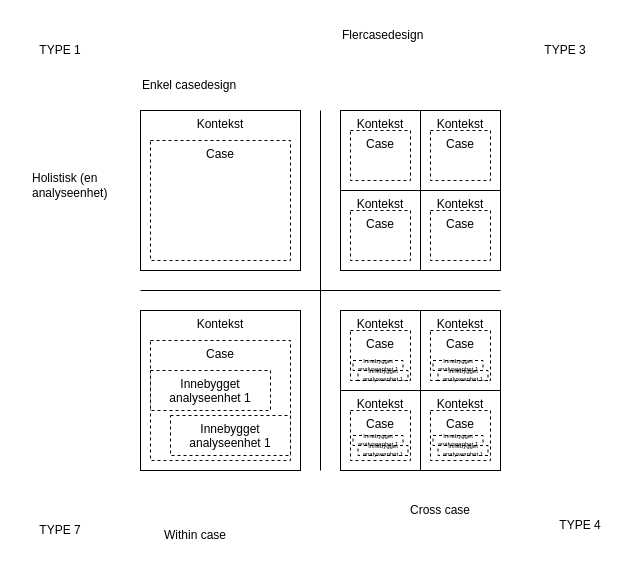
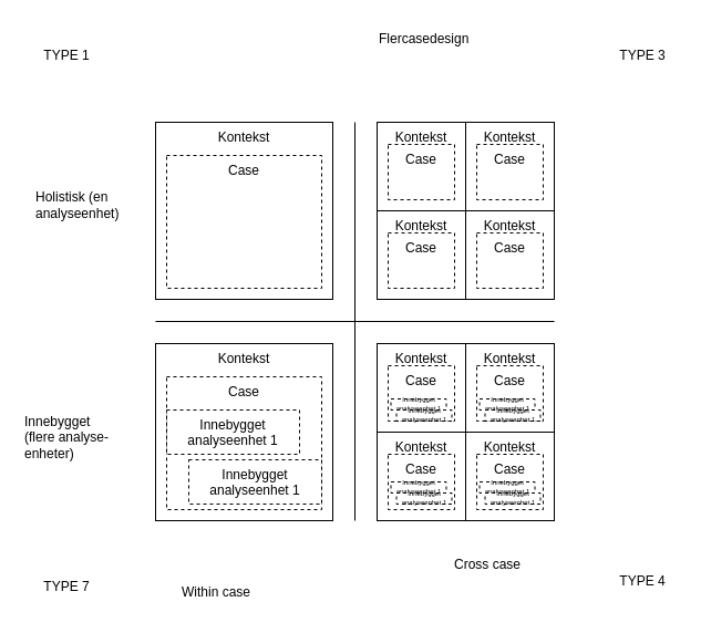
  <mxCell id="0" />
  <mxCell id="1" parent="0" />
  <mxCell id="2" value="Kontekst" style="rounded=0;whiteSpace=wrap;html=1;verticalAlign=top;" vertex="1" parent="1"><mxGeometry x="140" y="110" width="160" height="160" as="geometry" /></mxCell>
  <mxCell id="3" value="Case" style="rounded=0;whiteSpace=wrap;html=1;verticalAlign=top;dashed=1;" vertex="1" parent="1"><mxGeometry x="150" y="140" width="140" height="120" as="geometry" /></mxCell>
  <mxCell id="4" value="Kontekst" style="rounded=0;whiteSpace=wrap;html=1;verticalAlign=top;" vertex="1" parent="1"><mxGeometry x="140" y="310" width="160" height="160" as="geometry" /></mxCell>
  <mxCell id="5" value="Case" style="rounded=0;whiteSpace=wrap;html=1;verticalAlign=top;dashed=1;" vertex="1" parent="1"><mxGeometry x="150" y="340" width="140" height="120" as="geometry" /></mxCell>
  <mxCell id="6" value="Innebygget analyseenhet 1" style="rounded=0;whiteSpace=wrap;html=1;verticalAlign=top;dashed=1;" vertex="1" parent="1"><mxGeometry x="150" y="370" width="120" height="40" as="geometry" /></mxCell>
  <mxCell id="7" value="Innebygget analyseenhet 1" style="rounded=0;whiteSpace=wrap;html=1;verticalAlign=top;dashed=1;" vertex="1" parent="1"><mxGeometry x="170" y="415" width="120" height="40" as="geometry" /></mxCell>
  <mxCell id="8" value="Kontekst" style="rounded=0;whiteSpace=wrap;html=1;verticalAlign=top;" vertex="1" parent="1"><mxGeometry x="340" y="110" width="80" height="80" as="geometry" /></mxCell>
  <mxCell id="9" value="Case" style="rounded=0;whiteSpace=wrap;html=1;verticalAlign=top;dashed=1;" vertex="1" parent="1"><mxGeometry x="350" y="130" width="60" height="50" as="geometry" /></mxCell>
  <mxCell id="10" value="Kontekst" style="rounded=0;whiteSpace=wrap;html=1;verticalAlign=top;" vertex="1" parent="1"><mxGeometry x="340" y="190" width="80" height="80" as="geometry" /></mxCell>
  <mxCell id="11" value="Case" style="rounded=0;whiteSpace=wrap;html=1;verticalAlign=top;dashed=1;" vertex="1" parent="1"><mxGeometry x="350" y="210" width="60" height="50" as="geometry" /></mxCell>
  <mxCell id="12" value="Kontekst" style="rounded=0;whiteSpace=wrap;html=1;verticalAlign=top;" vertex="1" parent="1"><mxGeometry x="420" y="110" width="80" height="80" as="geometry" /></mxCell>
  <mxCell id="13" value="Case" style="rounded=0;whiteSpace=wrap;html=1;verticalAlign=top;dashed=1;" vertex="1" parent="1"><mxGeometry x="430" y="130" width="60" height="50" as="geometry" /></mxCell>
  <mxCell id="14" value="Kontekst" style="rounded=0;whiteSpace=wrap;html=1;verticalAlign=top;" vertex="1" parent="1"><mxGeometry x="420" y="190" width="80" height="80" as="geometry" /></mxCell>
  <mxCell id="15" value="Case" style="rounded=0;whiteSpace=wrap;html=1;verticalAlign=top;dashed=1;" vertex="1" parent="1"><mxGeometry x="430" y="210" width="60" height="50" as="geometry" /></mxCell>
  <mxCell id="16" value="Kontekst" style="rounded=0;whiteSpace=wrap;html=1;verticalAlign=top;" vertex="1" parent="1"><mxGeometry x="340" y="310" width="80" height="80" as="geometry" /></mxCell>
  <mxCell id="17" value="Kontekst" style="rounded=0;whiteSpace=wrap;html=1;verticalAlign=top;" vertex="1" parent="1"><mxGeometry x="420" y="310" width="80" height="80" as="geometry" /></mxCell>
  <mxCell id="18" value="Kontekst" style="rounded=0;whiteSpace=wrap;html=1;verticalAlign=top;" vertex="1" parent="1"><mxGeometry x="340" y="390" width="80" height="80" as="geometry" /></mxCell>
  <mxCell id="19" value="Kontekst" style="rounded=0;whiteSpace=wrap;html=1;verticalAlign=top;" vertex="1" parent="1"><mxGeometry x="420" y="390" width="80" height="80" as="geometry" /></mxCell>
  <mxCell id="20" value="Case" style="rounded=0;whiteSpace=wrap;html=1;verticalAlign=top;dashed=1;" vertex="1" parent="1"><mxGeometry x="350" y="330" width="60" height="50" as="geometry" /></mxCell>
  <mxCell id="21" value="Case" style="rounded=0;whiteSpace=wrap;html=1;verticalAlign=top;dashed=1;" vertex="1" parent="1"><mxGeometry x="430" y="330" width="60" height="50" as="geometry" /></mxCell>
  <mxCell id="22" value="Case" style="rounded=0;whiteSpace=wrap;html=1;verticalAlign=top;dashed=1;" vertex="1" parent="1"><mxGeometry x="350" y="410" width="60" height="50" as="geometry" /></mxCell>
  <mxCell id="23" value="Case" style="rounded=0;whiteSpace=wrap;html=1;verticalAlign=top;dashed=1;" vertex="1" parent="1"><mxGeometry x="430" y="410" width="60" height="50" as="geometry" /></mxCell>
  <mxCell id="24" value="Innebygget analyseenhet 1" style="rounded=0;whiteSpace=wrap;html=1;verticalAlign=middle;dashed=1;fontSize=6;" vertex="1" parent="1"><mxGeometry x="352.5" y="435" width="50" height="10" as="geometry" /></mxCell>
  <mxCell id="25" value="Innebygget analyseenhet 1" style="rounded=0;whiteSpace=wrap;html=1;verticalAlign=middle;dashed=1;fontSize=6;" vertex="1" parent="1"><mxGeometry x="357.5" y="445" width="50" height="10" as="geometry" /></mxCell>
  <mxCell id="26" value="Innebygget analyseenhet 1" style="rounded=0;whiteSpace=wrap;html=1;verticalAlign=middle;dashed=1;fontSize=6;" vertex="1" parent="1"><mxGeometry x="432.5" y="435" width="50" height="10" as="geometry" /></mxCell>
  <mxCell id="27" value="Innebygget analyseenhet 1" style="rounded=0;whiteSpace=wrap;html=1;verticalAlign=middle;dashed=1;fontSize=6;" vertex="1" parent="1"><mxGeometry x="437.5" y="445" width="50" height="10" as="geometry" /></mxCell>
  <mxCell id="28" value="Innebygget analyseenhet 1" style="rounded=0;whiteSpace=wrap;html=1;verticalAlign=middle;dashed=1;fontSize=6;" vertex="1" parent="1"><mxGeometry x="352.5" y="360" width="50" height="10" as="geometry" /></mxCell>
  <mxCell id="29" value="Innebygget analyseenhet 1" style="rounded=0;whiteSpace=wrap;html=1;verticalAlign=middle;dashed=1;fontSize=6;" vertex="1" parent="1"><mxGeometry x="357.5" y="370" width="50" height="10" as="geometry" /></mxCell>
  <mxCell id="30" value="Innebygget analyseenhet 1" style="rounded=0;whiteSpace=wrap;html=1;verticalAlign=middle;dashed=1;fontSize=6;" vertex="1" parent="1"><mxGeometry x="432.5" y="360" width="50" height="10" as="geometry" /></mxCell>
  <mxCell id="31" value="Innebygget analyseenhet 1" style="rounded=0;whiteSpace=wrap;html=1;verticalAlign=middle;dashed=1;fontSize=6;" vertex="1" parent="1"><mxGeometry x="437.5" y="370" width="50" height="10" as="geometry" /></mxCell>
  <mxCell id="32" value="" style="endArrow=none;html=1;rounded=0;" edge="1" parent="1"><mxGeometry width="50" height="50" relative="1" as="geometry"><mxPoint x="320" y="470" as="sourcePoint" /><mxPoint x="320" y="110" as="targetPoint" /></mxGeometry></mxCell>
  <mxCell id="33" value="" style="endArrow=none;html=1;rounded=0;" edge="1" parent="1"><mxGeometry width="50" height="50" relative="1" as="geometry"><mxPoint x="140" y="290" as="sourcePoint" /><mxPoint x="500" y="290" as="targetPoint" /></mxGeometry></mxCell>
- <mxCell id="34" value="Enkel casedesign" style="text;html=1;align=left;verticalAlign=middle;whiteSpace=wrap;rounded=0;" vertex="1" parent="1"><mxGeometry x="140" y="70" width="160" height="30" as="geometry" /></mxCell>
  <mxCell id="35" value="Flercasedesign" style="text;html=1;align=left;verticalAlign=middle;whiteSpace=wrap;rounded=0;" vertex="1" parent="1"><mxGeometry x="340" y="20" width="160" height="30" as="geometry" /></mxCell>
  <mxCell id="36" value="Holistisk (en analyseenhet)" style="text;html=1;align=left;verticalAlign=middle;whiteSpace=wrap;rounded=0;" vertex="1" parent="1"><mxGeometry x="30" y="140" width="80" height="90" as="geometry" /></mxCell>
+ <mxCell id="37" value="Innebygget (flere analyse-enheter)" style="text;html=1;align=left;verticalAlign=middle;whiteSpace=wrap;rounded=0;" vertex="1" parent="1"><mxGeometry y="350" width="80" height="90" as="geometry" x="20" /></mxCell>
  <mxCell id="38" value="Within case" style="text;html=1;align=center;verticalAlign=middle;whiteSpace=wrap;rounded=0;" vertex="1" parent="1"><mxGeometry x="115" y="520" width="160" height="30" as="geometry" /></mxCell>
  <mxCell id="39" value="Cross case" style="text;html=1;align=center;verticalAlign=middle;whiteSpace=wrap;rounded=0;" vertex="1" parent="1"><mxGeometry x="360" y="495" width="160" height="30" as="geometry" /></mxCell>
  <mxCell id="40" value="TYPE 1" style="text;html=1;align=center;verticalAlign=middle;whiteSpace=wrap;rounded=0;" vertex="1" parent="1"><mxGeometry y="30" width="80" height="40" as="geometry" x="20" /></mxCell>
  <mxCell id="41" value="TYPE 7" style="text;html=1;align=center;verticalAlign=middle;whiteSpace=wrap;rounded=0;" vertex="1" parent="1"><mxGeometry y="510" width="80" height="40" as="geometry" x="20" /></mxCell>
- <mxCell id="42" value="TYPE 3" style="text;html=1;align=center;verticalAlign=middle;whiteSpace=wrap;rounded=0;" vertex="1" parent="1"><mxGeometry x="525" y="30" width="80" height="40" as="geometry" /></mxCell>
+ <mxCell id="42" value="TYPE 3" style="text;html=1;align=center;verticalAlign=middle;whiteSpace=wrap;rounded=0;" vertex="1" parent="1"><mxGeometry x="540" y="30" width="80" height="40" as="geometry" /></mxCell>
  <mxCell id="43" value="TYPE 4" style="text;html=1;align=center;verticalAlign=middle;whiteSpace=wrap;rounded=0;" vertex="1" parent="1"><mxGeometry x="540" y="505" width="80" height="40" as="geometry" /></mxCell>
